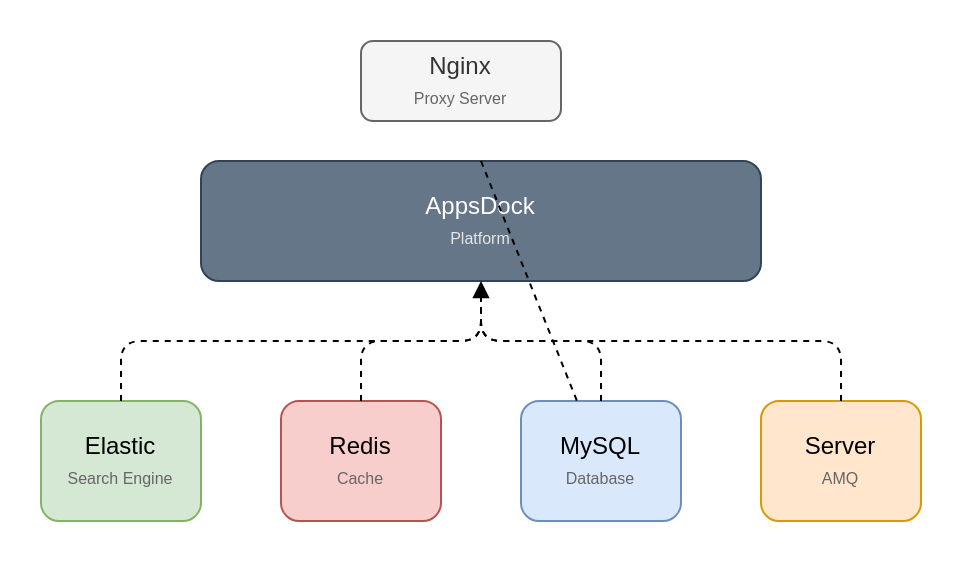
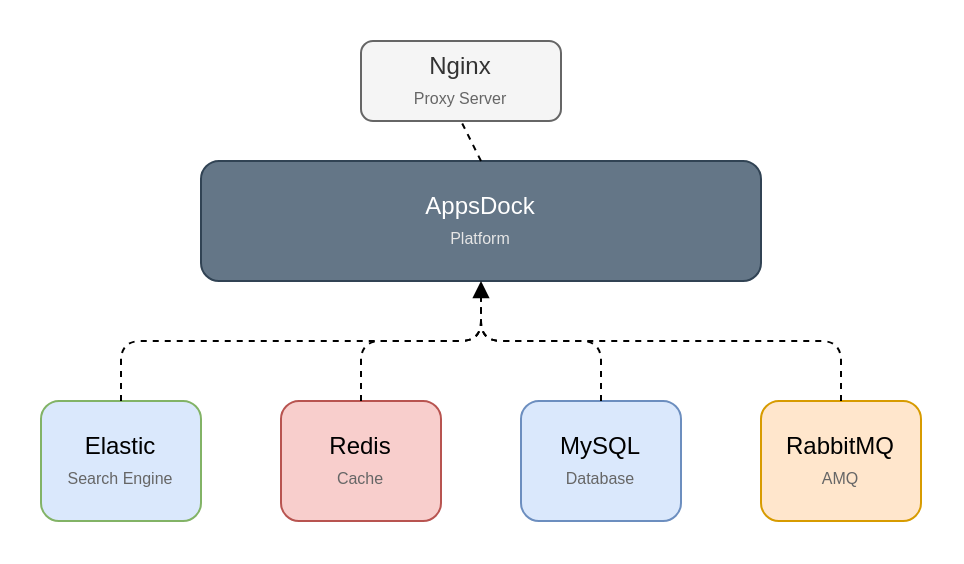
  <mxCell id="0" />
  <mxCell id="1" parent="0" />
  <mxCell id="2" value="Redis&lt;br&gt;&lt;font style=&quot;font-size: 8px&quot; color=&quot;#666666&quot;&gt;Cache&lt;/font&gt;" style="rounded=1;whiteSpace=wrap;html=1;fillColor=#f8cecc;strokeColor=#b85450;" vertex="1" parent="1"><mxGeometry x="140" y="200" width="80" height="60" as="geometry" /></mxCell>
  <mxCell id="3" value="MySQL&lt;br&gt;&lt;font style=&quot;font-size: 8px&quot; color=&quot;#666666&quot;&gt;Database&lt;/font&gt;" style="rounded=1;whiteSpace=wrap;html=1;fillColor=#dae8fc;strokeColor=#6c8ebf;" vertex="1" parent="1"><mxGeometry x="260" y="200" width="80" height="60" as="geometry" /></mxCell>
- <mxCell id="4" value="Server&lt;br&gt;&lt;font style=&quot;font-size: 8px&quot; color=&quot;#666666&quot;&gt;AMQ&lt;/font&gt;" style="rounded=1;whiteSpace=wrap;html=1;fillColor=#ffe6cc;strokeColor=#d79b00;" vertex="1" parent="1"><mxGeometry x="380" y="200" width="80" height="60" as="geometry" /></mxCell>
+ <mxCell id="4" value="RabbitMQ&lt;br&gt;&lt;font style=&quot;font-size: 8px&quot; color=&quot;#666666&quot;&gt;AMQ&lt;/font&gt;" style="rounded=1;whiteSpace=wrap;html=1;fillColor=#ffe6cc;strokeColor=#d79b00;" vertex="1" parent="1"><mxGeometry x="380" y="200" width="80" height="60" as="geometry" /></mxCell>
  <mxCell id="5" value="AppsDock&lt;br&gt;&lt;font style=&quot;font-size: 8px&quot; color=&quot;#e6e6e6&quot;&gt;Platform&lt;/font&gt;" style="rounded=1;whiteSpace=wrap;html=1;fillColor=#647687;strokeColor=#314354;fontColor=#ffffff;" vertex="1" parent="1"><mxGeometry x="100" y="80" width="280" height="60" as="geometry" /></mxCell>
  <mxCell id="6" value="Nginx&lt;br&gt;&lt;font style=&quot;font-size: 8px&quot; color=&quot;#666666&quot;&gt;Proxy Server&lt;/font&gt;" style="rounded=1;whiteSpace=wrap;html=1;fillColor=#f5f5f5;strokeColor=#666666;fontColor=#333333;" vertex="1" parent="1"><mxGeometry x="180" y="20" width="100" height="40" as="geometry" /></mxCell>
- <mxCell id="7" value="" style="endArrow=none;dashed=1;html=1;exitX=0.5;exitY=0;exitDx=0;exitDy=0;" edge="1" parent="1" source="5" target="3"><mxGeometry width="50" height="50" relative="1" as="geometry"><mxPoint x="60" y="330" as="sourcePoint" /><mxPoint x="110" y="280" as="targetPoint" /></mxGeometry></mxCell>
- <mxCell id="8" value="Elastic&lt;br&gt;&lt;font style=&quot;font-size: 8px&quot; color=&quot;#666666&quot;&gt;Search Engine&lt;/font&gt;" style="rounded=1;whiteSpace=wrap;html=1;fillColor=#d5e8d4;strokeColor=#82b366;" vertex="1" parent="1"><mxGeometry x="20" y="200" width="80" height="60" as="geometry" /></mxCell>
+ <mxCell id="7" value="" style="endArrow=none;dashed=1;html=1;entryX=0.5;entryY=1;entryDx=0;entryDy=0;exitX=0.5;exitY=0;exitDx=0;exitDy=0;" edge="1" parent="1" source="5" target="6"><mxGeometry width="50" height="50" relative="1" as="geometry"><mxPoint x="60" y="330" as="sourcePoint" /><mxPoint x="110" y="280" as="targetPoint" /></mxGeometry></mxCell>
+ <mxCell id="8" value="Elastic&lt;br&gt;&lt;font style=&quot;font-size: 8px&quot; color=&quot;#666666&quot;&gt;Search Engine&lt;/font&gt;" style="rounded=1;whiteSpace=wrap;html=1;fillColor=#dae8fc;strokeColor=#82b366;" vertex="1" parent="1"><mxGeometry x="20" y="200" width="80" height="60" as="geometry" /></mxCell>
  <mxCell id="9" value="" style="endArrow=block;dashed=1;html=1;entryX=0.5;entryY=1;entryDx=0;entryDy=0;exitX=0.5;exitY=0;exitDx=0;exitDy=0;" edge="1" parent="1" source="2" target="5"><mxGeometry width="50" height="50" relative="1" as="geometry"><mxPoint x="-50" y="180" as="sourcePoint" /><mxPoint x="0" y="130" as="targetPoint" /><Array as="points"><mxPoint x="180" y="170" /><mxPoint x="240" y="170" /></Array></mxGeometry></mxCell>
  <mxCell id="10" value="" style="endArrow=none;dashed=1;html=1;exitX=0.5;exitY=0;exitDx=0;exitDy=0;" edge="1" parent="1" source="3"><mxGeometry width="50" height="50" relative="1" as="geometry"><mxPoint x="350" y="370" as="sourcePoint" /><mxPoint x="240" y="140" as="targetPoint" /><Array as="points"><mxPoint x="300" y="170" /><mxPoint x="240" y="170" /></Array></mxGeometry></mxCell>
  <mxCell id="11" value="" style="endArrow=none;dashed=1;html=1;entryX=0.5;entryY=1;entryDx=0;entryDy=0;exitX=0.5;exitY=0;exitDx=0;exitDy=0;" edge="1" parent="1" source="8" target="5"><mxGeometry width="50" height="50" relative="1" as="geometry"><mxPoint x="-30" y="160" as="sourcePoint" /><mxPoint x="20" y="110" as="targetPoint" /><Array as="points"><mxPoint x="60" y="170" /><mxPoint x="240" y="170" /></Array></mxGeometry></mxCell>
  <mxCell id="12" value="" style="endArrow=none;dashed=1;html=1;entryX=0.5;entryY=1;entryDx=0;entryDy=0;exitX=0.5;exitY=0;exitDx=0;exitDy=0;" edge="1" parent="1" source="4" target="5"><mxGeometry width="50" height="50" relative="1" as="geometry"><mxPoint x="490" y="190" as="sourcePoint" /><mxPoint x="540" y="140" as="targetPoint" /><Array as="points"><mxPoint x="420" y="170" /><mxPoint x="240" y="170" /></Array></mxGeometry></mxCell>
